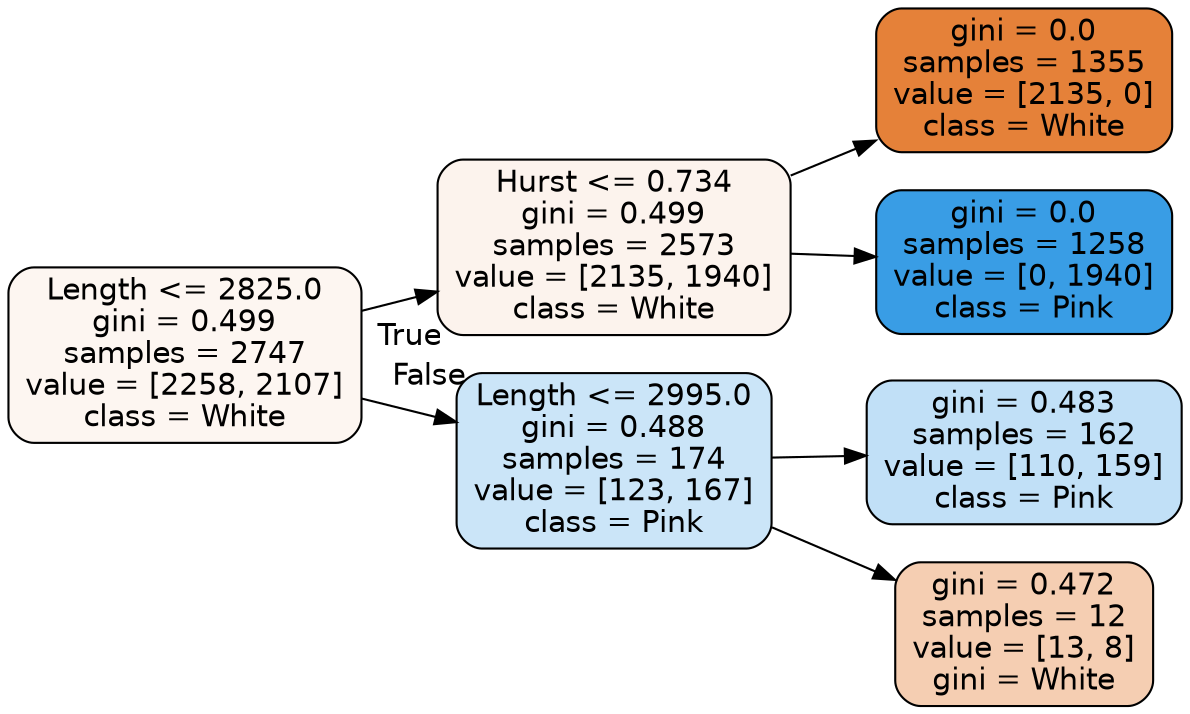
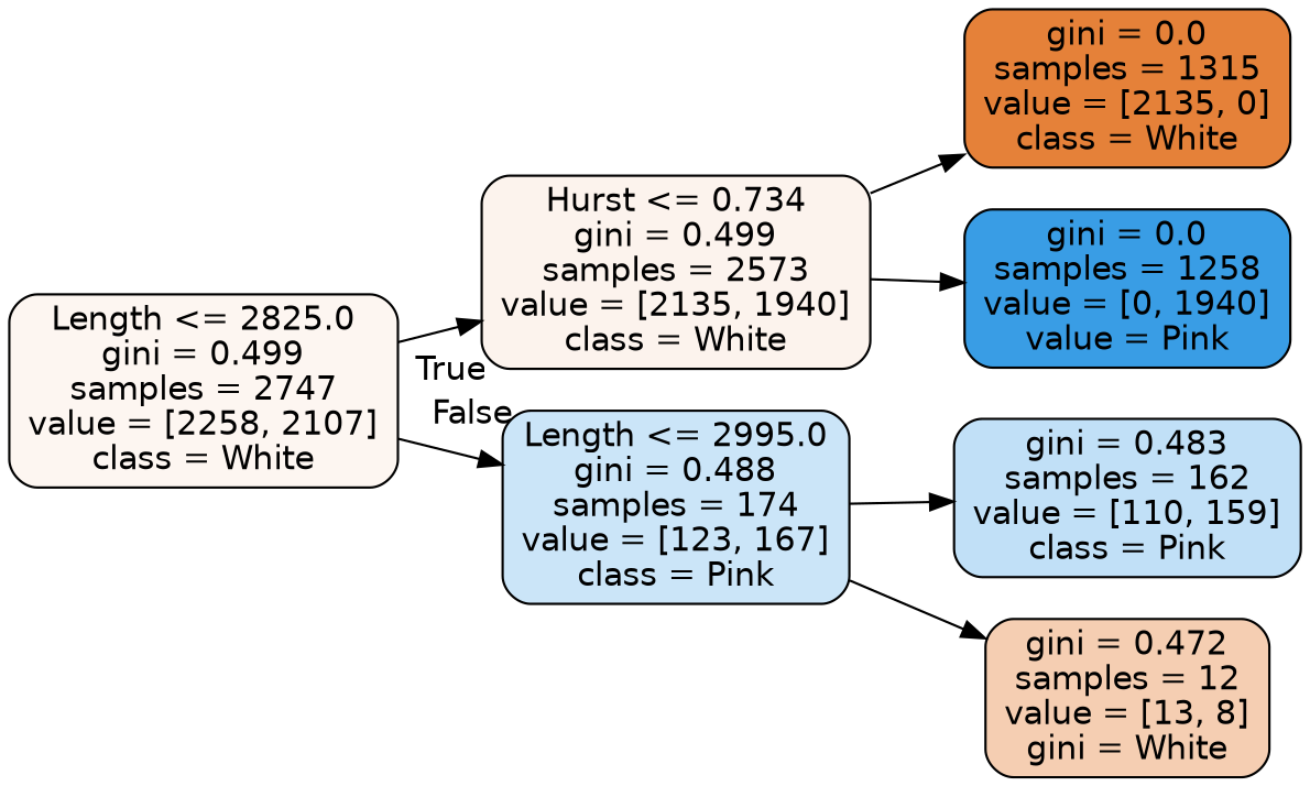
  digraph {
    rankdir=LR
    node [color=black fontname=helvetica shape=box style="filled, rounded"]
    edge [fontname=helvetica]
    n1 [fillcolor="#e5813911" label="Length <= 2825.0\ngini = 0.499\nsamples = 2747\nvalue = [2258, 2107]\nclass = White"]
    n2 [fillcolor="#e5813917" label="Hurst <= 0.734\ngini = 0.499\nsamples = 2573\nvalue = [2135, 1940]\nclass = White"]
    n3 [fillcolor="#399de543" label="Length <= 2995.0\ngini = 0.488\nsamples = 174\nvalue = [123, 167]\nclass = Pink"]
-   n4 [fillcolor="#e58139ff" label="gini = 0.0\nsamples = 1355\nvalue = [2135, 0]\nclass = White"]
-   n5 [fillcolor="#399de5ff" label="gini = 0.0\nsamples = 1258\nvalue = [0, 1940]\nclass = Pink"]
+   n4 [fillcolor="#e58139ff" label="gini = 0.0\nsamples = 1315\nvalue = [2135, 0]\nclass = White"]
+   n5 [fillcolor="#399de5ff" label="gini = 0.0\nsamples = 1258\nvalue = [0, 1940]\nvalue = Pink"]
    n6 [fillcolor="#399de54f" label="gini = 0.483\nsamples = 162\nvalue = [110, 159]\nclass = Pink"]
    n7 [fillcolor="#e5813962" label="gini = 0.472\nsamples = 12\nvalue = [13, 8]\ngini = White"]
    n1 -> n2 [headlabel=True labelangle=45 labeldistance=2.5]
    n1 -> n3 [headlabel=False labelangle=-45 labeldistance=2.5]
    n2 -> n4
    n2 -> n5
    n3 -> n6
    n3 -> n7
  }
